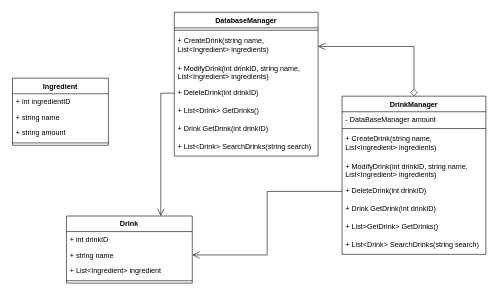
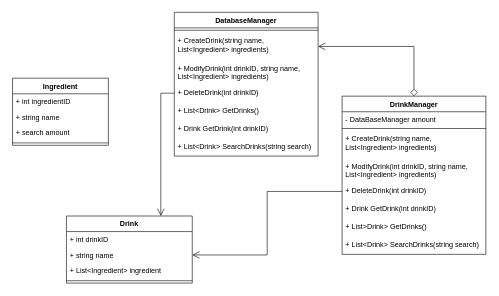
  <mxCell id="0" />
  <mxCell id="1" parent="0" />
  <mxCell id="2" style="edgeStyle=orthogonalEdgeStyle;rounded=0;orthogonalLoop=1;jettySize=auto;html=1;exitX=0.75;exitY=0;exitDx=0;exitDy=0;startArrow=open;startFill=0;startSize=10;endArrow=none;endFill=0;endSize=10;strokeWidth=1;" parent="1" source="3" target="26" edge="1"><mxGeometry relative="1" as="geometry" /></mxCell>
  <mxCell id="3" value="Drink" style="swimlane;fontStyle=1;align=center;verticalAlign=top;childLayout=stackLayout;horizontal=1;startSize=26;horizontalStack=0;resizeParent=1;resizeParentMax=0;resizeLast=0;collapsible=1;marginBottom=0;" parent="1" vertex="1"><mxGeometry x="110" y="360" width="210" height="112" as="geometry" /></mxCell>
  <mxCell id="4" value="+ int drinkID" style="text;strokeColor=none;fillColor=none;align=left;verticalAlign=top;spacingLeft=4;spacingRight=4;overflow=hidden;rotatable=0;points=[[0,0.5],[1,0.5]];portConstraint=eastwest;" parent="3" vertex="1"><mxGeometry y="26" width="210" height="26" as="geometry" /></mxCell>
  <mxCell id="5" value="+ string name" style="text;strokeColor=none;fillColor=none;align=left;verticalAlign=top;spacingLeft=4;spacingRight=4;overflow=hidden;rotatable=0;points=[[0,0.5],[1,0.5]];portConstraint=eastwest;" parent="3" vertex="1"><mxGeometry y="52" width="210" height="26" as="geometry" /></mxCell>
  <mxCell id="6" value="+ List&lt;Ingredient&gt; ingredient" style="text;strokeColor=none;fillColor=none;align=left;verticalAlign=top;spacingLeft=4;spacingRight=4;overflow=hidden;rotatable=0;points=[[0,0.5],[1,0.5]];portConstraint=eastwest;" parent="3" vertex="1"><mxGeometry y="78" width="210" height="26" as="geometry" /></mxCell>
  <mxCell id="7" value="" style="line;strokeWidth=1;fillColor=none;align=left;verticalAlign=middle;spacingTop=-1;spacingLeft=3;spacingRight=3;rotatable=0;labelPosition=right;points=[];portConstraint=eastwest;" parent="3" vertex="1"><mxGeometry y="104" width="210" height="8" as="geometry" /></mxCell>
  <mxCell id="8" value="Ingredient" style="swimlane;fontStyle=1;align=center;verticalAlign=top;childLayout=stackLayout;horizontal=1;startSize=26;horizontalStack=0;resizeParent=1;resizeParentMax=0;resizeLast=0;collapsible=1;marginBottom=0;" parent="1" vertex="1"><mxGeometry x="20" y="130" width="160" height="112" as="geometry" /></mxCell>
  <mxCell id="9" value="+ int ingredientID" style="text;strokeColor=none;fillColor=none;align=left;verticalAlign=top;spacingLeft=4;spacingRight=4;overflow=hidden;rotatable=0;points=[[0,0.5],[1,0.5]];portConstraint=eastwest;" parent="8" vertex="1"><mxGeometry y="26" width="160" height="26" as="geometry" /></mxCell>
  <mxCell id="10" value="+ string name" style="text;strokeColor=none;fillColor=none;align=left;verticalAlign=top;spacingLeft=4;spacingRight=4;overflow=hidden;rotatable=0;points=[[0,0.5],[1,0.5]];portConstraint=eastwest;" parent="8" vertex="1"><mxGeometry y="52" width="160" height="26" as="geometry" /></mxCell>
- <mxCell id="11" value="+ string amount" style="text;strokeColor=none;fillColor=none;align=left;verticalAlign=top;spacingLeft=4;spacingRight=4;overflow=hidden;rotatable=0;points=[[0,0.5],[1,0.5]];portConstraint=eastwest;" parent="8" vertex="1"><mxGeometry y="78" width="160" height="26" as="geometry" /></mxCell>
+ <mxCell id="11" value="+ search amount" style="text;strokeColor=none;fillColor=none;align=left;verticalAlign=top;spacingLeft=4;spacingRight=4;overflow=hidden;rotatable=0;points=[[0,0.5],[1,0.5]];portConstraint=eastwest;" parent="8" vertex="1"><mxGeometry y="78" width="160" height="26" as="geometry" /></mxCell>
  <mxCell id="12" value="" style="line;strokeWidth=1;fillColor=none;align=left;verticalAlign=middle;spacingTop=-1;spacingLeft=3;spacingRight=3;rotatable=0;labelPosition=right;points=[];portConstraint=eastwest;" parent="8" vertex="1"><mxGeometry y="104" width="160" height="8" as="geometry" /></mxCell>
  <mxCell id="13" value="DrinkManager" style="swimlane;fontStyle=1;align=center;verticalAlign=top;childLayout=stackLayout;horizontal=1;startSize=26;horizontalStack=0;resizeParent=1;resizeParentMax=0;resizeLast=0;collapsible=1;marginBottom=0;" parent="1" vertex="1"><mxGeometry x="570" y="160" width="240" height="264" as="geometry" /></mxCell>
  <mxCell id="14" value="- DataBaseManager amount" style="text;strokeColor=none;fillColor=none;align=left;verticalAlign=top;spacingLeft=4;spacingRight=4;overflow=hidden;rotatable=0;points=[[0,0.5],[1,0.5]];portConstraint=eastwest;" parent="13" vertex="1"><mxGeometry y="26" width="240" height="24" as="geometry" /></mxCell>
  <mxCell id="15" value="" style="line;strokeWidth=1;fillColor=none;align=left;verticalAlign=middle;spacingTop=-1;spacingLeft=3;spacingRight=3;rotatable=0;labelPosition=right;points=[];portConstraint=eastwest;" parent="13" vertex="1"><mxGeometry y="50" width="240" height="8" as="geometry" /></mxCell>
  <mxCell id="16" value="+ CreateDrink(string name,&#10;List&lt;Ingredient&gt; ingredients)" style="text;strokeColor=none;fillColor=none;align=left;verticalAlign=top;spacingLeft=4;spacingRight=4;overflow=hidden;rotatable=0;points=[[0,0.5],[1,0.5]];portConstraint=eastwest;" parent="13" vertex="1"><mxGeometry y="58" width="240" height="46" as="geometry" /></mxCell>
  <mxCell id="17" value="+ ModifyDrink(int drinkID, string name,&#10;List&lt;Ingredient&gt; ingredients)" style="text;strokeColor=none;fillColor=none;align=left;verticalAlign=top;spacingLeft=4;spacingRight=4;overflow=hidden;rotatable=0;points=[[0,0.5],[1,0.5]];portConstraint=eastwest;" parent="13" vertex="1"><mxGeometry y="104" width="240" height="40" as="geometry" /></mxCell>
  <mxCell id="18" value="+ DeleteDrink(int drinkID)" style="text;strokeColor=none;fillColor=none;align=left;verticalAlign=top;spacingLeft=4;spacingRight=4;overflow=hidden;rotatable=0;points=[[0,0.5],[1,0.5]];portConstraint=eastwest;" parent="13" vertex="1"><mxGeometry y="144" width="240" height="30" as="geometry" /></mxCell>
  <mxCell id="19" value="+ Drink GetDrink(int drinkID)" style="text;strokeColor=none;fillColor=none;align=left;verticalAlign=top;spacingLeft=4;spacingRight=4;overflow=hidden;rotatable=0;points=[[0,0.5],[1,0.5]];portConstraint=eastwest;" parent="13" vertex="1"><mxGeometry y="174" width="240" height="30" as="geometry" /></mxCell>
- <mxCell id="20" value="+ List&gt;GetDrink&gt; GetDrinks()" style="text;strokeColor=none;fillColor=none;align=left;verticalAlign=top;spacingLeft=4;spacingRight=4;overflow=hidden;rotatable=0;points=[[0,0.5],[1,0.5]];portConstraint=eastwest;" parent="13" vertex="1"><mxGeometry y="204" width="240" height="30" as="geometry" /></mxCell>
+ <mxCell id="20" value="+ List&gt;Drink&gt; GetDrinks()" style="text;strokeColor=none;fillColor=none;align=left;verticalAlign=top;spacingLeft=4;spacingRight=4;overflow=hidden;rotatable=0;points=[[0,0.5],[1,0.5]];portConstraint=eastwest;" parent="13" vertex="1"><mxGeometry y="204" width="240" height="30" as="geometry" /></mxCell>
  <mxCell id="21" value="+ List&lt;Drink&gt; SearchDrinks(string search)" style="text;strokeColor=none;fillColor=none;align=left;verticalAlign=top;spacingLeft=4;spacingRight=4;overflow=hidden;rotatable=0;points=[[0,0.5],[1,0.5]];portConstraint=eastwest;" parent="13" vertex="1"><mxGeometry y="234" width="240" height="30" as="geometry" /></mxCell>
  <mxCell id="22" value="DatabaseManager" style="swimlane;fontStyle=1;align=center;verticalAlign=top;childLayout=stackLayout;horizontal=1;startSize=26;horizontalStack=0;resizeParent=1;resizeParentMax=0;resizeLast=0;collapsible=1;marginBottom=0;" parent="1" vertex="1"><mxGeometry x="290" y="20" width="240" height="240" as="geometry" /></mxCell>
  <mxCell id="23" value="" style="line;strokeWidth=1;fillColor=none;align=left;verticalAlign=middle;spacingTop=-1;spacingLeft=3;spacingRight=3;rotatable=0;labelPosition=right;points=[];portConstraint=eastwest;" parent="22" vertex="1"><mxGeometry y="26" width="240" height="8" as="geometry" /></mxCell>
  <mxCell id="24" value="+ CreateDrink(string name,&#10;List&lt;Ingredient&gt; ingredients)" style="text;strokeColor=none;fillColor=none;align=left;verticalAlign=top;spacingLeft=4;spacingRight=4;overflow=hidden;rotatable=0;points=[[0,0.5],[1,0.5]];portConstraint=eastwest;" parent="22" vertex="1"><mxGeometry y="34" width="240" height="46" as="geometry" /></mxCell>
  <mxCell id="25" value="+ ModifyDrink(int drinkID, string name,&#10;List&lt;Ingredient&gt; ingredients)" style="text;strokeColor=none;fillColor=none;align=left;verticalAlign=top;spacingLeft=4;spacingRight=4;overflow=hidden;rotatable=0;points=[[0,0.5],[1,0.5]];portConstraint=eastwest;" parent="22" vertex="1"><mxGeometry y="80" width="240" height="40" as="geometry" /></mxCell>
  <mxCell id="26" value="+ DeleteDrink(int drinkID)" style="text;strokeColor=none;fillColor=none;align=left;verticalAlign=top;spacingLeft=4;spacingRight=4;overflow=hidden;rotatable=0;points=[[0,0.5],[1,0.5]];portConstraint=eastwest;" parent="22" vertex="1"><mxGeometry y="120" width="240" height="30" as="geometry" /></mxCell>
  <mxCell id="27" value="+ List&lt;Drink&gt; GetDrinks()" style="text;strokeColor=none;fillColor=none;align=left;verticalAlign=top;spacingLeft=4;spacingRight=4;overflow=hidden;rotatable=0;points=[[0,0.5],[1,0.5]];portConstraint=eastwest;" parent="22" vertex="1"><mxGeometry y="150" width="240" height="30" as="geometry" /></mxCell>
  <mxCell id="28" value="+ Drink GetDrink(int drinkID)" style="text;strokeColor=none;fillColor=none;align=left;verticalAlign=top;spacingLeft=4;spacingRight=4;overflow=hidden;rotatable=0;points=[[0,0.5],[1,0.5]];portConstraint=eastwest;" parent="22" vertex="1"><mxGeometry y="180" width="240" height="30" as="geometry" /></mxCell>
  <mxCell id="29" value="+ List&lt;Drink&gt; SearchDrinks(string search)" style="text;strokeColor=none;fillColor=none;align=left;verticalAlign=top;spacingLeft=4;spacingRight=4;overflow=hidden;rotatable=0;points=[[0,0.5],[1,0.5]];portConstraint=eastwest;" parent="22" vertex="1"><mxGeometry y="210" width="240" height="30" as="geometry" /></mxCell>
  <mxCell id="30" style="edgeStyle=orthogonalEdgeStyle;rounded=0;orthogonalLoop=1;jettySize=auto;html=1;exitX=1;exitY=0.5;exitDx=0;exitDy=0;startSize=10;endArrow=diamond;endFill=0;endSize=10;strokeWidth=1;startArrow=open;startFill=0;" parent="1" source="24" target="13" edge="1"><mxGeometry relative="1" as="geometry" /></mxCell>
  <mxCell id="31" style="edgeStyle=orthogonalEdgeStyle;rounded=0;orthogonalLoop=1;jettySize=auto;elbow=vertical;html=1;exitX=1;exitY=0.5;exitDx=0;exitDy=0;entryX=0;entryY=0.5;entryDx=0;entryDy=0;startArrow=open;startFill=0;startSize=10;endArrow=none;endFill=0;endSize=10;strokeWidth=1;" parent="1" source="5" target="18" edge="1"><mxGeometry relative="1" as="geometry" /></mxCell>
